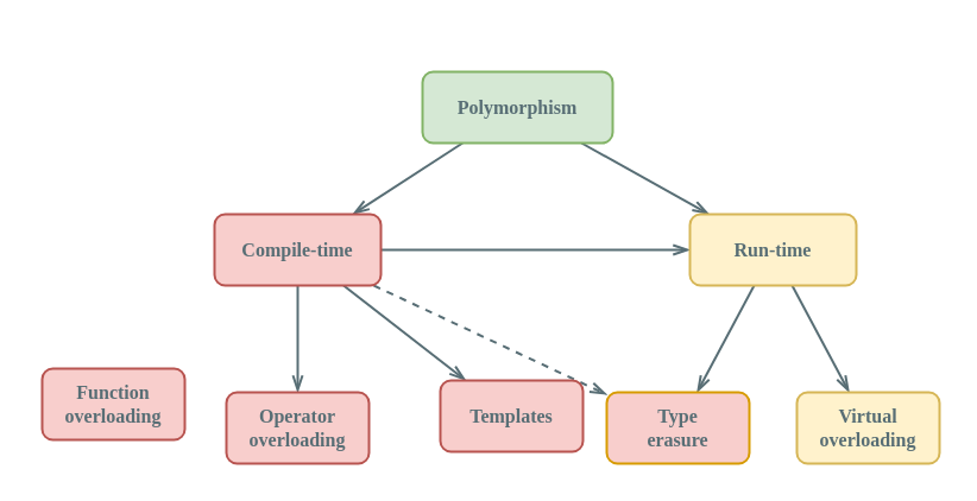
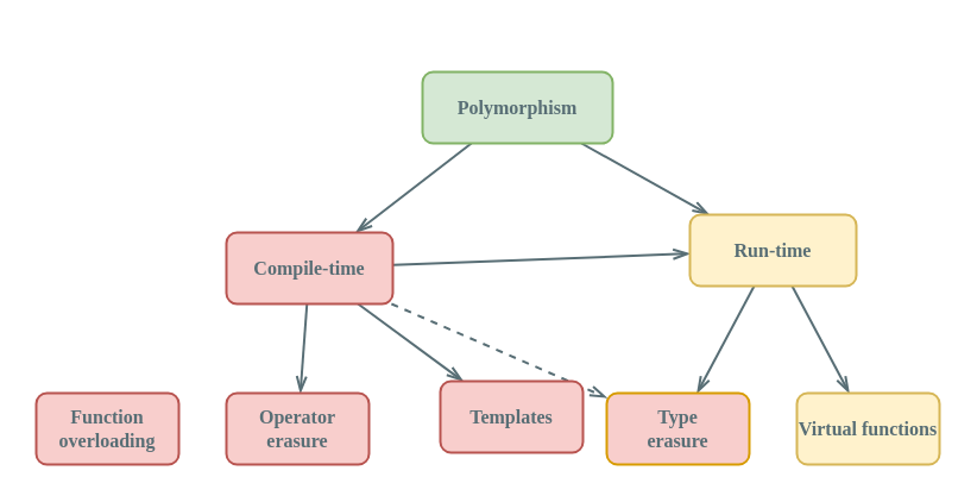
  <mxCell id="0" />
  <mxCell id="1" parent="0" />
  <mxCell id="2" value="" style="rounded=0;whiteSpace=wrap;html=1;fillColor=none;strokeColor=none;" parent="1" vertex="1"><mxGeometry x="20" y="20" width="780" height="380" as="geometry" /></mxCell>
  <mxCell id="3" style="rounded=0;orthogonalLoop=1;jettySize=auto;html=1;strokeWidth=2;endArrow=openThin;endFill=0;endSize=10;strokeColor=#586E75;" parent="1" source="11" target="18" edge="1"><mxGeometry relative="1" as="geometry" /></mxCell>
  <mxCell id="4" style="edgeStyle=none;rounded=0;orthogonalLoop=1;jettySize=auto;html=1;endArrow=openThin;endFill=0;endSize=10;strokeColor=#586E75;strokeWidth=2;" parent="1" source="12" target="15" edge="1"><mxGeometry relative="1" as="geometry" /></mxCell>
  <mxCell id="5" style="edgeStyle=none;rounded=0;orthogonalLoop=1;jettySize=auto;html=1;endArrow=openThin;endFill=0;endSize=10;strokeColor=#586E75;strokeWidth=2;" parent="1" source="12" target="16" edge="1"><mxGeometry relative="1" as="geometry" /></mxCell>
  <mxCell id="6" style="rounded=0;orthogonalLoop=1;jettySize=auto;html=1;strokeWidth=2;endArrow=openThin;endFill=0;endSize=10;strokeColor=#586E75;" parent="1" source="11" target="12" edge="1"><mxGeometry relative="1" as="geometry"><mxPoint x="460" y="160" as="sourcePoint" /><mxPoint x="380" y="240" as="targetPoint" /></mxGeometry></mxCell>
  <mxCell id="7" style="rounded=0;orthogonalLoop=1;jettySize=auto;html=1;strokeWidth=2;endArrow=openThin;endFill=0;endSize=10;strokeColor=#586E75;" parent="1" source="18" target="13" edge="1"><mxGeometry relative="1" as="geometry"><mxPoint x="472.5" y="160" as="sourcePoint" /><mxPoint x="417.5" y="220" as="targetPoint" /></mxGeometry></mxCell>
  <mxCell id="8" style="rounded=0;orthogonalLoop=1;jettySize=auto;html=1;strokeWidth=2;endArrow=openThin;endFill=0;endSize=10;strokeColor=#586E75;" parent="1" source="18" target="14" edge="1"><mxGeometry relative="1" as="geometry"><mxPoint x="367.5" y="280" as="sourcePoint" /><mxPoint x="322.5" y="340" as="targetPoint" /></mxGeometry></mxCell>
  <mxCell id="9" style="rounded=0;orthogonalLoop=1;jettySize=auto;html=1;strokeWidth=2;endArrow=openThin;endFill=0;endSize=10;strokeColor=#586E75;dashed=1;" parent="1" source="18" target="15" edge="1"><mxGeometry relative="1" as="geometry"><mxPoint x="397.5" y="280" as="sourcePoint" /><mxPoint x="412.5" y="340" as="targetPoint" /></mxGeometry></mxCell>
  <mxCell id="10" style="rounded=0;orthogonalLoop=1;jettySize=auto;html=1;strokeWidth=2;endArrow=openThin;endFill=0;endSize=10;strokeColor=#586E75;startSize=0;jumpSize=0;" parent="1" source="18" target="12" edge="1"><mxGeometry relative="1" as="geometry"><mxPoint x="310" y="269" as="sourcePoint" /><mxPoint x="292.5" y="340" as="targetPoint" /></mxGeometry></mxCell>
  <mxCell id="11" value="&lt;font face=&quot;Ubuntu&quot; data-font-src=&quot;https://fonts.googleapis.com/css?family=Ubuntu&quot; size=&quot;1&quot; color=&quot;#586e75&quot;&gt;&lt;b style=&quot;font-size: 16px&quot;&gt;Polymorphism&lt;/b&gt;&lt;/font&gt;" style="rounded=1;whiteSpace=wrap;html=1;fillColor=#d5e8d4;strokeColor=#82b366;strokeWidth=2;shadow=0;sketch=0;glass=0;" parent="1" vertex="1"><mxGeometry x="355" y="60" width="160" height="60" as="geometry" /></mxCell>
  <mxCell id="12" value="&lt;font face=&quot;Ubuntu&quot; data-font-src=&quot;https://fonts.googleapis.com/css?family=Ubuntu&quot; size=&quot;1&quot; color=&quot;#586e75&quot;&gt;&lt;b style=&quot;font-size: 16px&quot;&gt;Run-time&lt;/b&gt;&lt;/font&gt;" style="rounded=1;whiteSpace=wrap;html=1;fillColor=#fff2cc;strokeColor=#d6b656;strokeWidth=2;" parent="1" vertex="1"><mxGeometry x="580" y="180" width="140" height="60" as="geometry" /></mxCell>
- <mxCell id="13" value="&lt;font face=&quot;Ubuntu&quot; data-font-src=&quot;https://fonts.googleapis.com/css?family=Ubuntu&quot; size=&quot;1&quot; color=&quot;#586e75&quot;&gt;&lt;b style=&quot;font-size: 16px&quot;&gt;Operator&lt;br&gt;overloading&lt;br&gt;&lt;/b&gt;&lt;/font&gt;" style="rounded=1;whiteSpace=wrap;html=1;fillColor=#f8cecc;strokeColor=#b85450;strokeWidth=2;" parent="1" vertex="1"><mxGeometry x="190" y="330" width="120" height="60" as="geometry" /></mxCell>
+ <mxCell id="13" value="&lt;font face=&quot;Ubuntu&quot; data-font-src=&quot;https://fonts.googleapis.com/css?family=Ubuntu&quot; size=&quot;1&quot; color=&quot;#586e75&quot;&gt;&lt;b style=&quot;font-size: 16px&quot;&gt;Operator&lt;br&gt;erasure&lt;br&gt;&lt;/b&gt;&lt;/font&gt;" style="rounded=1;whiteSpace=wrap;html=1;fillColor=#f8cecc;strokeColor=#b85450;strokeWidth=2;" parent="1" vertex="1"><mxGeometry x="190" y="330" width="120" height="60" as="geometry" /></mxCell>
  <mxCell id="14" value="&lt;font face=&quot;Ubuntu&quot; data-font-src=&quot;https://fonts.googleapis.com/css?family=Ubuntu&quot; size=&quot;1&quot; color=&quot;#586e75&quot;&gt;&lt;b style=&quot;font-size: 16px&quot;&gt;Templates&lt;br&gt;&lt;/b&gt;&lt;/font&gt;" style="rounded=1;whiteSpace=wrap;html=1;fillColor=#f8cecc;strokeColor=#b85450;strokeWidth=2;" parent="1" vertex="1"><mxGeometry x="370" y="320" width="120" height="60" as="geometry" /></mxCell>
  <mxCell id="15" value="&lt;font face=&quot;Ubuntu&quot; data-font-src=&quot;https://fonts.googleapis.com/css?family=Ubuntu&quot; size=&quot;1&quot; color=&quot;#586e75&quot;&gt;&lt;b style=&quot;font-size: 16px&quot;&gt;Type&lt;br&gt;erasure&lt;br&gt;&lt;/b&gt;&lt;/font&gt;" style="rounded=1;whiteSpace=wrap;html=1;fillColor=#f8cecc;strokeColor=#d79b00;strokeWidth=2;" parent="1" vertex="1"><mxGeometry x="510" y="330" width="120" height="60" as="geometry" /></mxCell>
- <mxCell id="16" value="&lt;font face=&quot;Ubuntu&quot; data-font-src=&quot;https://fonts.googleapis.com/css?family=Ubuntu&quot; size=&quot;1&quot; color=&quot;#586e75&quot;&gt;&lt;b style=&quot;font-size: 16px&quot;&gt;Virtual overloading&lt;br&gt;&lt;/b&gt;&lt;/font&gt;" style="rounded=1;whiteSpace=wrap;html=1;fillColor=#fff2cc;strokeColor=#d6b656;strokeWidth=2;" parent="1" vertex="1"><mxGeometry x="670" y="330" width="120" height="60" as="geometry" /></mxCell>
- <mxCell id="17" value="&lt;font face=&quot;Ubuntu&quot; data-font-src=&quot;https://fonts.googleapis.com/css?family=Ubuntu&quot; size=&quot;1&quot; color=&quot;#586e75&quot;&gt;&lt;b style=&quot;font-size: 16px&quot;&gt;Function&lt;br&gt;overloading&lt;br&gt;&lt;/b&gt;&lt;/font&gt;" style="rounded=1;whiteSpace=wrap;html=1;fillColor=#f8cecc;strokeColor=#b85450;strokeWidth=2;" parent="1" vertex="1"><mxGeometry x="35" y="310" width="120" height="60" as="geometry" /></mxCell>
- <mxCell id="18" value="&lt;font face=&quot;Ubuntu&quot; data-font-src=&quot;https://fonts.googleapis.com/css?family=Ubuntu&quot; size=&quot;1&quot; color=&quot;#586e75&quot;&gt;&lt;b style=&quot;font-size: 16px&quot;&gt;Compile-time&lt;/b&gt;&lt;/font&gt;" style="rounded=1;whiteSpace=wrap;html=1;fillColor=#f8cecc;strokeColor=#b85450;strokeWidth=2;" parent="1" vertex="1"><mxGeometry x="180" y="180" width="140" height="60" as="geometry" /></mxCell>
+ <mxCell id="16" value="&lt;font face=&quot;Ubuntu&quot; data-font-src=&quot;https://fonts.googleapis.com/css?family=Ubuntu&quot; size=&quot;1&quot; color=&quot;#586e75&quot;&gt;&lt;b style=&quot;font-size: 16px&quot;&gt;Virtual functions&lt;br&gt;&lt;/b&gt;&lt;/font&gt;" style="rounded=1;whiteSpace=wrap;html=1;fillColor=#fff2cc;strokeColor=#d6b656;strokeWidth=2;" parent="1" vertex="1"><mxGeometry x="670" y="330" width="120" height="60" as="geometry" /></mxCell>
+ <mxCell id="17" value="&lt;font face=&quot;Ubuntu&quot; data-font-src=&quot;https://fonts.googleapis.com/css?family=Ubuntu&quot; size=&quot;1&quot; color=&quot;#586e75&quot;&gt;&lt;b style=&quot;font-size: 16px&quot;&gt;Function&lt;br&gt;overloading&lt;br&gt;&lt;/b&gt;&lt;/font&gt;" style="rounded=1;whiteSpace=wrap;html=1;fillColor=#f8cecc;strokeColor=#b85450;strokeWidth=2;" parent="1" vertex="1"><mxGeometry x="30" y="330" width="120" height="60" as="geometry" /></mxCell>
+ <mxCell id="18" value="&lt;font face=&quot;Ubuntu&quot; data-font-src=&quot;https://fonts.googleapis.com/css?family=Ubuntu&quot; size=&quot;1&quot; color=&quot;#586e75&quot;&gt;&lt;b style=&quot;font-size: 16px&quot;&gt;Compile-time&lt;/b&gt;&lt;/font&gt;" style="rounded=1;whiteSpace=wrap;html=1;fillColor=#f8cecc;strokeColor=#b85450;strokeWidth=2;" parent="1" vertex="1"><mxGeometry x="190" y="195" width="140" height="60" as="geometry" /></mxCell>
